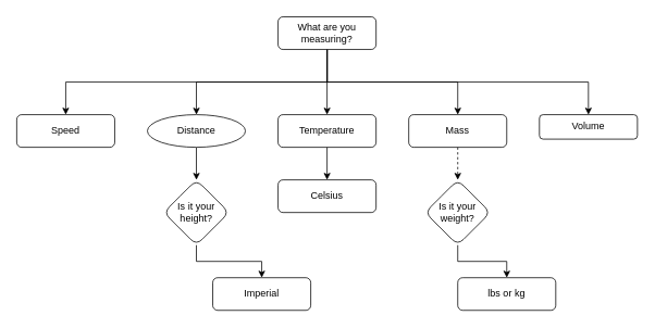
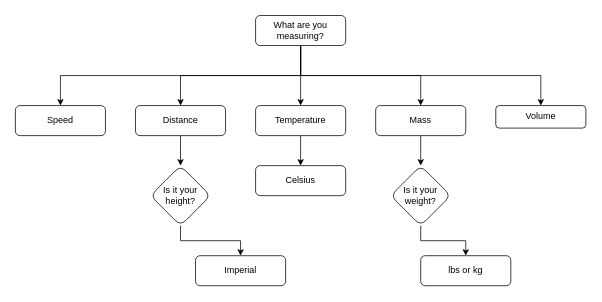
  <mxCell id="0" />
  <mxCell id="1" parent="0" />
  <mxCell id="2" style="edgeStyle=orthogonalEdgeStyle;rounded=0;orthogonalLoop=1;jettySize=auto;html=1;entryX=0.5;entryY=0;entryDx=0;entryDy=0;" edge="1" parent="1" source="7" target="12"><mxGeometry relative="1" as="geometry"><Array as="points"><mxPoint x="400" y="100" /><mxPoint x="240" y="100" /></Array></mxGeometry></mxCell>
  <mxCell id="3" style="edgeStyle=orthogonalEdgeStyle;rounded=0;orthogonalLoop=1;jettySize=auto;html=1;entryX=0.5;entryY=0;entryDx=0;entryDy=0;" edge="1" parent="1" source="7" target="10"><mxGeometry relative="1" as="geometry" /></mxCell>
  <mxCell id="4" style="edgeStyle=orthogonalEdgeStyle;rounded=0;orthogonalLoop=1;jettySize=auto;html=1;entryX=0.5;entryY=0;entryDx=0;entryDy=0;" edge="1" parent="1" source="7" target="14"><mxGeometry relative="1" as="geometry"><Array as="points"><mxPoint x="400" y="100" /><mxPoint x="560" y="100" /></Array></mxGeometry></mxCell>
  <mxCell id="5" style="edgeStyle=orthogonalEdgeStyle;rounded=0;orthogonalLoop=1;jettySize=auto;html=1;entryX=0.5;entryY=0;entryDx=0;entryDy=0;" edge="1" parent="1" source="7" target="15"><mxGeometry relative="1" as="geometry"><Array as="points"><mxPoint x="400" y="100" /><mxPoint x="720" y="100" /></Array></mxGeometry></mxCell>
  <mxCell id="6" style="edgeStyle=orthogonalEdgeStyle;rounded=0;orthogonalLoop=1;jettySize=auto;html=1;" edge="1" parent="1" source="7" target="8"><mxGeometry relative="1" as="geometry"><Array as="points"><mxPoint x="400" y="100" /><mxPoint x="80" y="100" /></Array></mxGeometry></mxCell>
  <mxCell id="7" value="What are you measuring?" style="rounded=1;whiteSpace=wrap;html=1;fontSize=12;glass=0;strokeWidth=1;shadow=0;" vertex="1" parent="1"><mxGeometry x="340" y="20" width="120" height="40" as="geometry" /></mxCell>
  <mxCell id="8" value="Speed" style="rounded=1;whiteSpace=wrap;html=1;" vertex="1" parent="1"><mxGeometry x="20" y="140" width="120" height="40" as="geometry" /></mxCell>
  <mxCell id="9" value="" style="edgeStyle=orthogonalEdgeStyle;rounded=0;orthogonalLoop=1;jettySize=auto;html=1;" edge="1" parent="1" source="10" target="19"><mxGeometry relative="1" as="geometry" /></mxCell>
  <mxCell id="10" value="Temperature" style="rounded=1;whiteSpace=wrap;html=1;" vertex="1" parent="1"><mxGeometry x="340" y="140" width="120" height="40" as="geometry" /></mxCell>
  <mxCell id="11" value="" style="edgeStyle=orthogonalEdgeStyle;rounded=0;orthogonalLoop=1;jettySize=auto;html=1;" edge="1" parent="1" source="12" target="17"><mxGeometry relative="1" as="geometry" /></mxCell>
- <mxCell id="12" value="Distance" style="ellipse;whiteSpace=wrap;html=1;" vertex="1" parent="1"><mxGeometry x="180" y="140" width="120" height="40" as="geometry" /></mxCell>
- <mxCell id="13" value="" style="edgeStyle=orthogonalEdgeStyle;rounded=0;orthogonalLoop=1;jettySize=auto;html=1;dashed=1;" edge="1" parent="1" source="14" target="21"><mxGeometry relative="1" as="geometry" /></mxCell>
+ <mxCell id="12" value="Distance" style="rounded=1;whiteSpace=wrap;html=1;" vertex="1" parent="1"><mxGeometry x="180" y="140" width="120" height="40" as="geometry" /></mxCell>
+ <mxCell id="13" value="" style="edgeStyle=orthogonalEdgeStyle;rounded=0;orthogonalLoop=1;jettySize=auto;html=1;" edge="1" parent="1" source="14" target="21"><mxGeometry relative="1" as="geometry" /></mxCell>
  <mxCell id="14" value="Mass" style="rounded=1;whiteSpace=wrap;html=1;" vertex="1" parent="1"><mxGeometry x="500" y="140" width="120" height="40" as="geometry" /></mxCell>
  <mxCell id="15" value="Volume" style="rounded=1;whiteSpace=wrap;html=1;" vertex="1" parent="1"><mxGeometry x="660" y="140" width="120" height="30" as="geometry" /></mxCell>
  <mxCell id="16" value="" style="edgeStyle=orthogonalEdgeStyle;rounded=0;orthogonalLoop=1;jettySize=auto;html=1;" edge="1" parent="1" source="17" target="18"><mxGeometry relative="1" as="geometry" /></mxCell>
  <mxCell id="17" value="Is it your height?" style="rhombus;whiteSpace=wrap;html=1;rounded=1;" vertex="1" parent="1"><mxGeometry x="200" y="220" width="80" height="80" as="geometry" /></mxCell>
  <mxCell id="18" value="&lt;div&gt;Imperial&lt;/div&gt;" style="whiteSpace=wrap;html=1;rounded=1;" vertex="1" parent="1"><mxGeometry x="260" y="340" width="120" height="40" as="geometry" /></mxCell>
  <mxCell id="19" value="Celsius" style="whiteSpace=wrap;html=1;rounded=1;" vertex="1" parent="1"><mxGeometry x="340" y="220" width="120" height="40" as="geometry" /></mxCell>
  <mxCell id="20" value="" style="edgeStyle=orthogonalEdgeStyle;rounded=0;orthogonalLoop=1;jettySize=auto;html=1;" edge="1" parent="1" source="21" target="22"><mxGeometry relative="1" as="geometry" /></mxCell>
  <mxCell id="21" value="Is it your weight?" style="rhombus;whiteSpace=wrap;html=1;rounded=1;" vertex="1" parent="1"><mxGeometry x="520" y="220" width="80" height="80" as="geometry" /></mxCell>
  <mxCell id="22" value="lbs or kg" style="whiteSpace=wrap;html=1;rounded=1;" vertex="1" parent="1"><mxGeometry x="560" y="340" width="120" height="40" as="geometry" /></mxCell>
